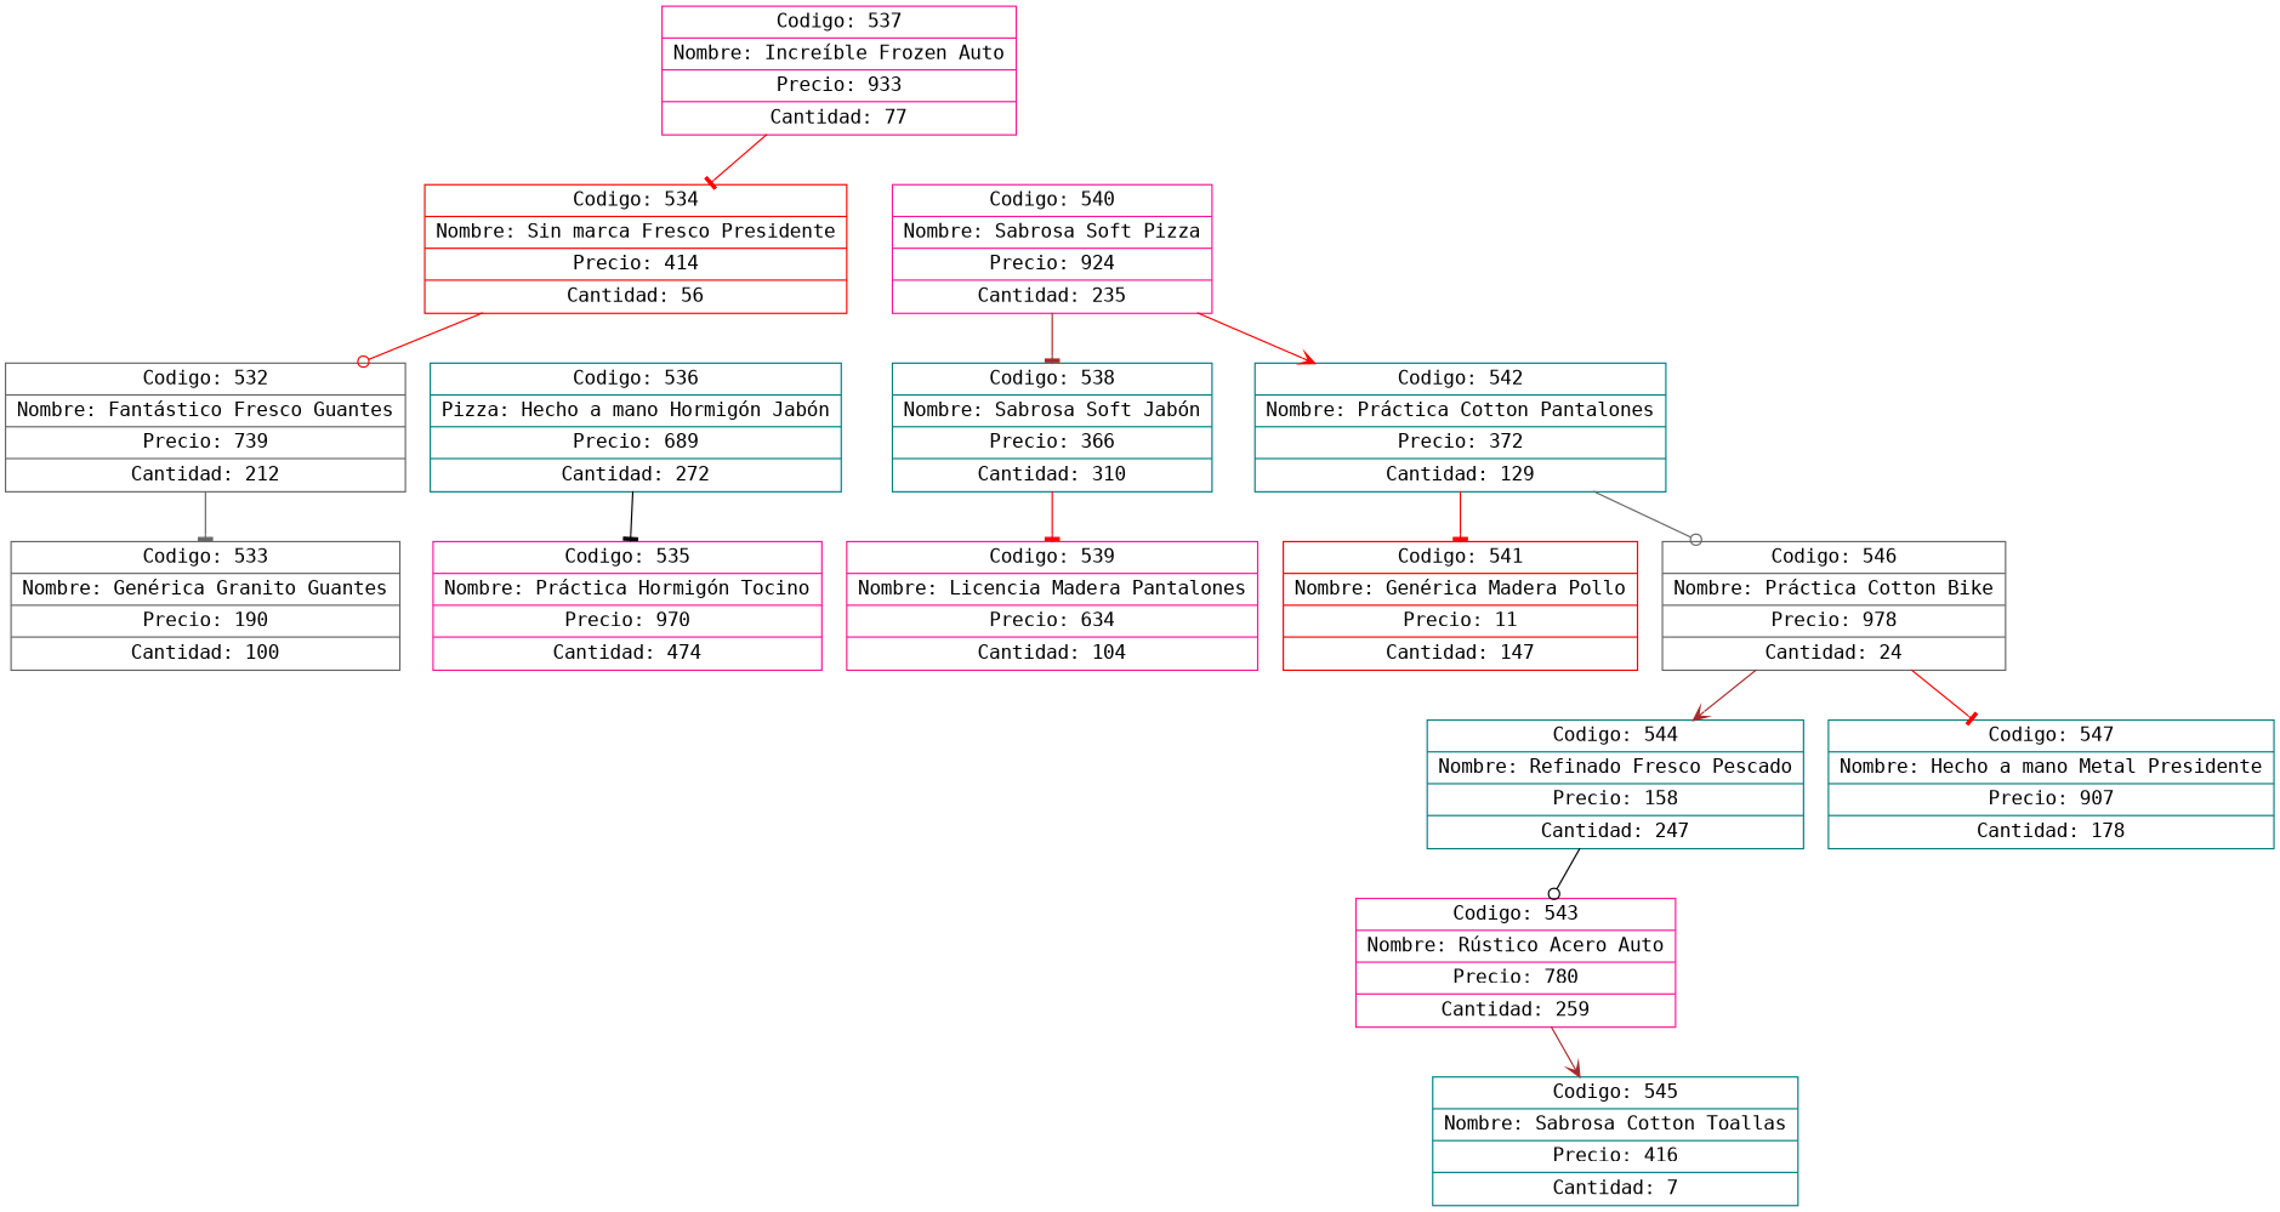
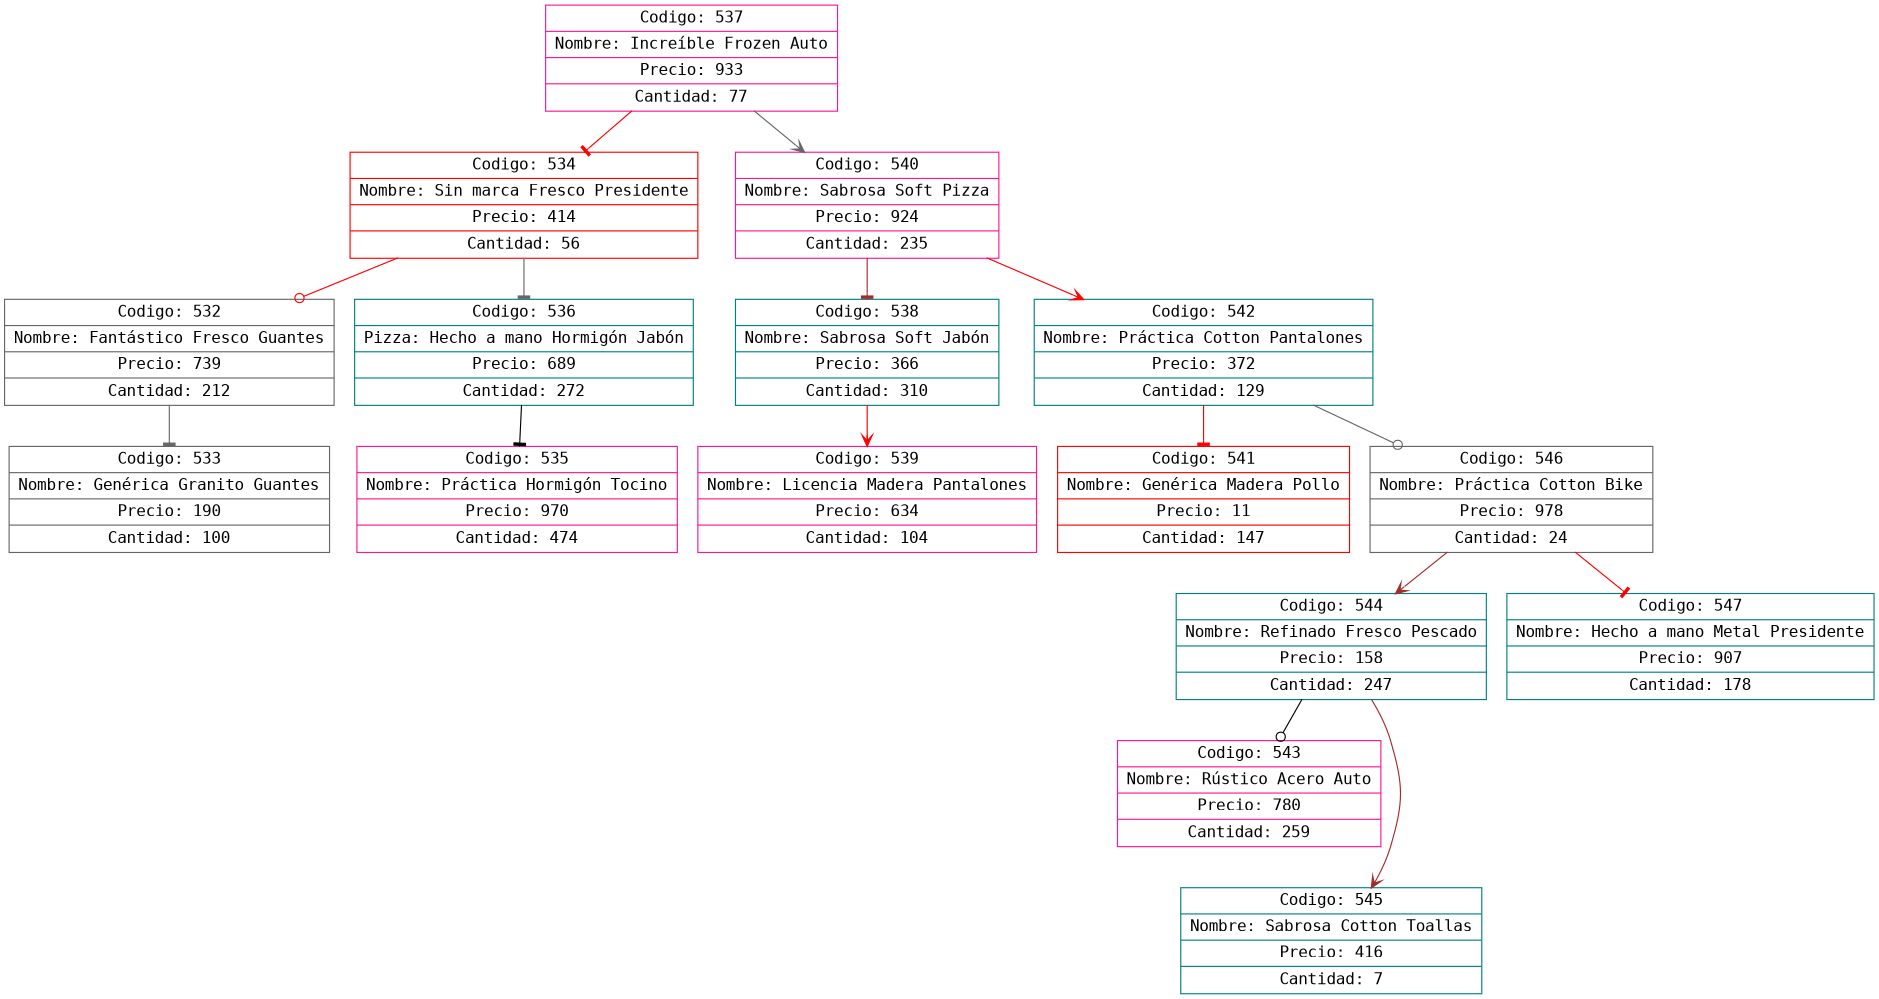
  digraph {
    fontname="DejaVu Sans Mono"
    node [color=teal fontname="DejaVu Sans Mono" shape=record]
    edge [arrowhead=tee color=red fontname="DejaVu Sans Mono"]
    n1 [color=deeppink label="{ Codigo: 537 | Nombre: Increíble Frozen Auto | Precio: 933 | Cantidad: 77}"]
    n2 [color=red label="{ Codigo: 534 | Nombre: Sin marca Fresco Presidente | Precio: 414 | Cantidad: 56}"]
    n3 [color=deeppink label="{ Codigo: 540 | Nombre: Sabrosa Soft Pizza | Precio: 924 | Cantidad: 235}"]
    n4 [color=gray40 label="{ Codigo: 532 | Nombre: Fantástico Fresco Guantes | Precio: 739 | Cantidad: 212}"]
    n5 [label="{ Codigo: 536 | Pizza: Hecho a mano Hormigón Jabón | Precio: 689 | Cantidad: 272}"]
    n6 [label="{ Codigo: 538 | Nombre: Sabrosa Soft Jabón | Precio: 366 | Cantidad: 310}"]
    n7 [label="{ Codigo: 542 | Nombre: Práctica Cotton Pantalones | Precio: 372 | Cantidad: 129}"]
    n8 [color=gray40 label="{ Codigo: 533 | Nombre: Genérica Granito Guantes | Precio: 190 | Cantidad: 100}"]
    n9 [color=deeppink label="{ Codigo: 535 | Nombre: Práctica Hormigón Tocino | Precio: 970 | Cantidad: 474}"]
    n10 [color=deeppink label="{ Codigo: 539 | Nombre: Licencia Madera Pantalones | Precio: 634 | Cantidad: 104}"]
    n11 [color=red label="{ Codigo: 541 | Nombre: Genérica Madera Pollo | Precio: 11 | Cantidad: 147}"]
    n12 [color=gray40 label="{ Codigo: 546 | Nombre: Práctica Cotton Bike | Precio: 978 | Cantidad: 24}"]
    n13 [label="{ Codigo: 544 | Nombre: Refinado Fresco Pescado | Precio: 158 | Cantidad: 247}"]
    n14 [label="{ Codigo: 547 | Nombre: Hecho a mano Metal Presidente | Precio: 907 | Cantidad: 178}"]
    n15 [color=deeppink label="{ Codigo: 543 | Nombre: Rústico Acero Auto | Precio: 780 | Cantidad: 259}"]
    n16 [label="{ Codigo: 545 | Nombre: Sabrosa Cotton Toallas | Precio: 416 | Cantidad: 7}"]
    n1 -> n2
+   n1 -> n3 [arrowhead=vee color=gray40]
    n2 -> n4 [arrowhead=odot]
+   n2 -> n5 [color=gray40]
    n3 -> n6 [color=brown]
    n3 -> n7 [arrowhead=vee]
    n4 -> n8 [color=gray40]
    n5 -> n9 [color=black]
-   n6 -> n10
+   n6 -> n10 [arrowhead=vee]
    n7 -> n11
    n7 -> n12 [arrowhead=odot color=gray40]
    n12 -> n13 [arrowhead=vee color=brown]
    n12 -> n14
    n13 -> n15 [arrowhead=odot color=black]
-   n15 -> n16 [arrowhead=vee color=brown]
+   n13 -> n16 [arrowhead=vee color=brown]
  }
